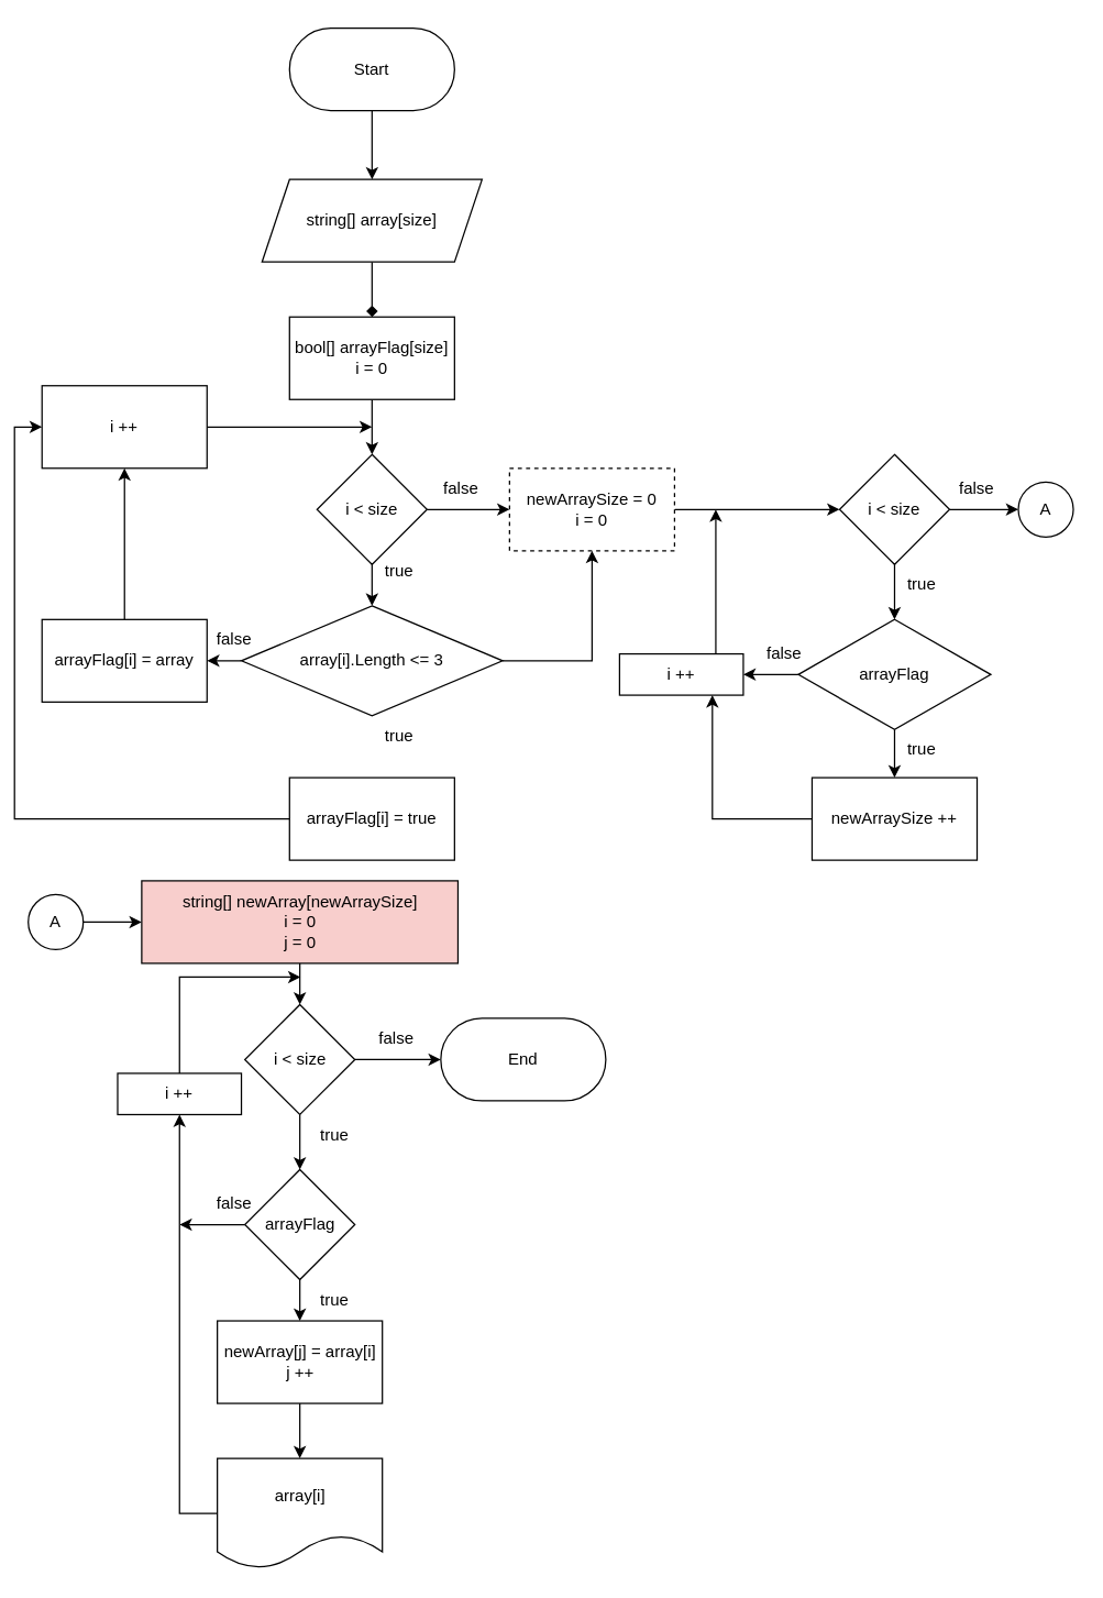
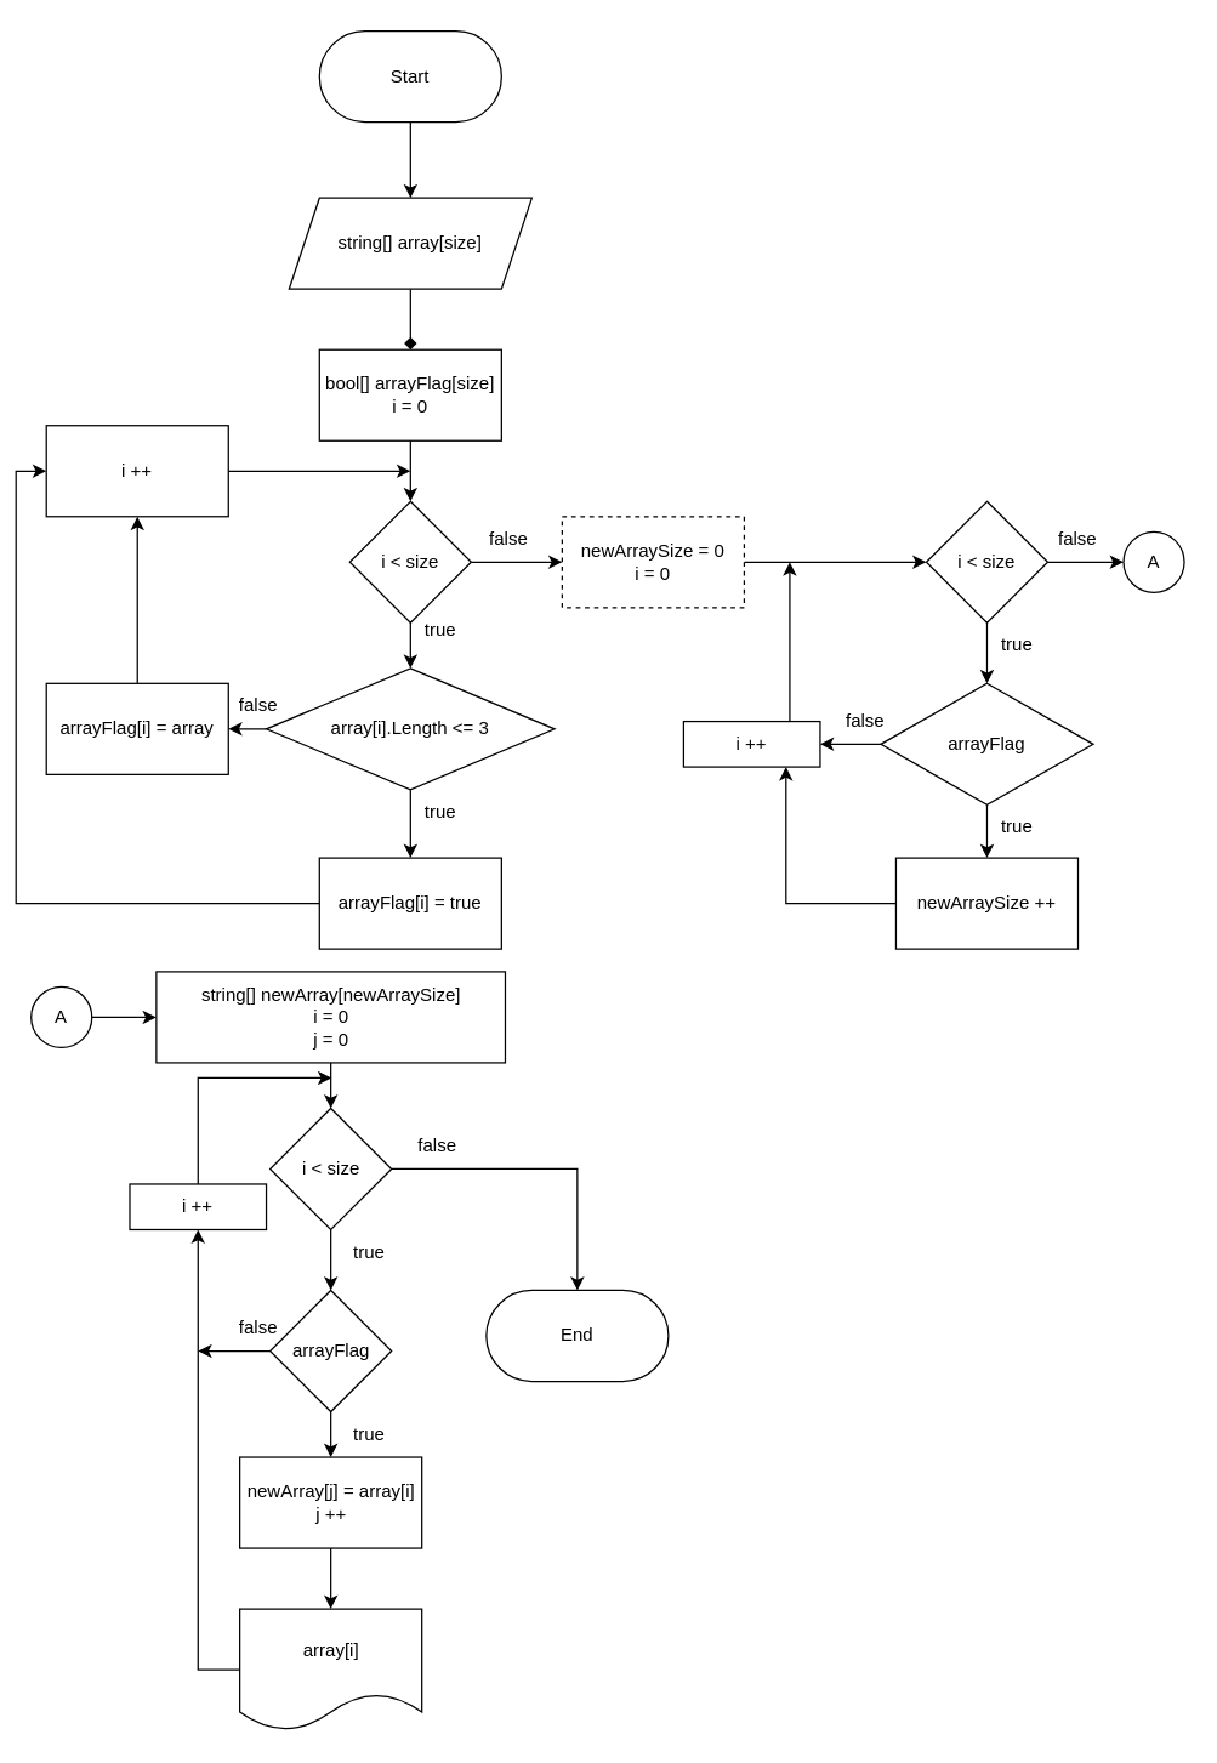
  <mxCell id="0" />
  <mxCell id="1" parent="0" />
  <mxCell id="2" value="" style="edgeStyle=orthogonalEdgeStyle;rounded=0;orthogonalLoop=1;jettySize=auto;html=1;" parent="1" source="3" target="5" edge="1"><mxGeometry relative="1" as="geometry" /></mxCell>
  <mxCell id="3" value="Start" style="rounded=1;whiteSpace=wrap;html=1;arcSize=50;" parent="1" vertex="1"><mxGeometry x="210" y="20" width="120" height="60" as="geometry" /></mxCell>
  <mxCell id="4" value="" style="edgeStyle=orthogonalEdgeStyle;rounded=0;orthogonalLoop=1;jettySize=auto;html=1;endArrow=diamond;" parent="1" source="5" target="7" edge="1"><mxGeometry relative="1" as="geometry" /></mxCell>
  <mxCell id="5" value="string[] array[size]" style="shape=parallelogram;perimeter=parallelogramPerimeter;whiteSpace=wrap;html=1;fixedSize=1;" parent="1" vertex="1"><mxGeometry x="190" y="130" width="160" height="60" as="geometry" /></mxCell>
  <mxCell id="6" value="" style="edgeStyle=orthogonalEdgeStyle;rounded=0;orthogonalLoop=1;jettySize=auto;html=1;" parent="1" source="7" target="10" edge="1"><mxGeometry relative="1" as="geometry" /></mxCell>
  <mxCell id="7" value="bool[] arrayFlag[size]&lt;br&gt;i = 0" style="whiteSpace=wrap;html=1;" parent="1" vertex="1"><mxGeometry x="210" y="230" width="120" height="60" as="geometry" /></mxCell>
  <mxCell id="8" value="" style="edgeStyle=orthogonalEdgeStyle;rounded=0;orthogonalLoop=1;jettySize=auto;html=1;" parent="1" source="10" target="13" edge="1"><mxGeometry relative="1" as="geometry" /></mxCell>
  <mxCell id="9" value="" style="edgeStyle=orthogonalEdgeStyle;rounded=0;orthogonalLoop=1;jettySize=auto;html=1;" parent="1" source="10" target="24" edge="1"><mxGeometry relative="1" as="geometry" /></mxCell>
  <mxCell id="10" value="i &amp;lt; size" style="rhombus;whiteSpace=wrap;html=1;" parent="1" vertex="1"><mxGeometry x="230" y="330" width="80" height="80" as="geometry" /></mxCell>
- <mxCell id="11" value="" style="edgeStyle=orthogonalEdgeStyle;rounded=0;orthogonalLoop=1;jettySize=auto;html=1;" parent="1" source="13" target="24" edge="1"><mxGeometry relative="1" as="geometry" /></mxCell>
+ <mxCell id="11" value="" style="edgeStyle=orthogonalEdgeStyle;rounded=0;orthogonalLoop=1;jettySize=auto;html=1;" parent="1" source="13" target="15" edge="1"><mxGeometry relative="1" as="geometry" /></mxCell>
  <mxCell id="12" value="" style="edgeStyle=orthogonalEdgeStyle;rounded=0;orthogonalLoop=1;jettySize=auto;html=1;" parent="1" source="13" target="17" edge="1"><mxGeometry relative="1" as="geometry" /></mxCell>
  <mxCell id="13" value="array[i].Length &amp;lt;= 3" style="rhombus;whiteSpace=wrap;html=1;" parent="1" vertex="1"><mxGeometry x="175" y="440" width="190" height="80" as="geometry" /></mxCell>
  <mxCell id="14" value="" style="edgeStyle=orthogonalEdgeStyle;rounded=0;orthogonalLoop=1;jettySize=auto;html=1;entryX=0;entryY=0.5;entryDx=0;entryDy=0;" parent="1" source="15" target="22" edge="1"><mxGeometry relative="1" as="geometry"><mxPoint x="130" y="595" as="targetPoint" /></mxGeometry></mxCell>
  <mxCell id="15" value="arrayFlag[i] = true" style="whiteSpace=wrap;html=1;" parent="1" vertex="1"><mxGeometry x="210" y="565" width="120" height="60" as="geometry" /></mxCell>
  <mxCell id="16" value="" style="edgeStyle=orthogonalEdgeStyle;rounded=0;orthogonalLoop=1;jettySize=auto;html=1;" parent="1" source="17" target="22" edge="1"><mxGeometry relative="1" as="geometry" /></mxCell>
  <mxCell id="17" value="arrayFlag[i] = array" style="whiteSpace=wrap;html=1;" parent="1" vertex="1"><mxGeometry x="30" y="450" width="120" height="60" as="geometry" /></mxCell>
  <mxCell id="18" value="true" style="text;html=1;strokeColor=none;fillColor=none;align=center;verticalAlign=middle;whiteSpace=wrap;rounded=0;" parent="1" vertex="1"><mxGeometry x="260" y="400" width="60" height="30" as="geometry" /></mxCell>
  <mxCell id="19" value="false" style="text;html=1;strokeColor=none;fillColor=none;align=center;verticalAlign=middle;whiteSpace=wrap;rounded=0;" parent="1" vertex="1"><mxGeometry x="140" y="450" width="60" height="30" as="geometry" /></mxCell>
  <mxCell id="20" value="true" style="text;html=1;strokeColor=none;fillColor=none;align=center;verticalAlign=middle;whiteSpace=wrap;rounded=0;" parent="1" vertex="1"><mxGeometry x="260" y="520" width="60" height="30" as="geometry" /></mxCell>
  <mxCell id="21" value="" style="edgeStyle=orthogonalEdgeStyle;rounded=0;orthogonalLoop=1;jettySize=auto;html=1;" parent="1" source="22" edge="1"><mxGeometry relative="1" as="geometry"><mxPoint x="270" y="310" as="targetPoint" /></mxGeometry></mxCell>
  <mxCell id="22" value="i ++" style="rounded=0;whiteSpace=wrap;html=1;" parent="1" vertex="1"><mxGeometry x="30" y="280" width="120" height="60" as="geometry" /></mxCell>
  <mxCell id="23" value="" style="edgeStyle=orthogonalEdgeStyle;rounded=0;orthogonalLoop=1;jettySize=auto;html=1;" parent="1" source="24" target="28" edge="1"><mxGeometry relative="1" as="geometry" /></mxCell>
  <mxCell id="24" value="newArraySize = 0&lt;br&gt;i = 0" style="whiteSpace=wrap;html=1;dashed=1;" parent="1" vertex="1"><mxGeometry x="370" y="340" width="120" height="60" as="geometry" /></mxCell>
  <mxCell id="25" value="false" style="text;html=1;strokeColor=none;fillColor=none;align=center;verticalAlign=middle;whiteSpace=wrap;rounded=0;" parent="1" vertex="1"><mxGeometry x="305" y="340" width="60" height="30" as="geometry" /></mxCell>
  <mxCell id="26" value="" style="edgeStyle=orthogonalEdgeStyle;rounded=0;orthogonalLoop=1;jettySize=auto;html=1;" parent="1" source="28" target="31" edge="1"><mxGeometry relative="1" as="geometry" /></mxCell>
  <mxCell id="27" value="" style="edgeStyle=orthogonalEdgeStyle;rounded=0;orthogonalLoop=1;jettySize=auto;html=1;" parent="1" source="28" target="54" edge="1"><mxGeometry relative="1" as="geometry" /></mxCell>
  <mxCell id="28" value="i &amp;lt; size" style="rhombus;whiteSpace=wrap;html=1;" parent="1" vertex="1"><mxGeometry x="610" y="330" width="80" height="80" as="geometry" /></mxCell>
  <mxCell id="29" value="" style="edgeStyle=orthogonalEdgeStyle;rounded=0;orthogonalLoop=1;jettySize=auto;html=1;" parent="1" source="31" target="33" edge="1"><mxGeometry relative="1" as="geometry" /></mxCell>
  <mxCell id="30" value="" style="edgeStyle=orthogonalEdgeStyle;rounded=0;orthogonalLoop=1;jettySize=auto;html=1;entryX=1;entryY=0.5;entryDx=0;entryDy=0;" parent="1" source="31" edge="1" target="59"><mxGeometry relative="1" as="geometry"><mxPoint x="530" y="490" as="targetPoint" /></mxGeometry></mxCell>
  <mxCell id="31" value="arrayFlag" style="rhombus;whiteSpace=wrap;html=1;" parent="1" vertex="1"><mxGeometry x="580" y="450" width="140" height="80" as="geometry" /></mxCell>
  <mxCell id="32" value="" style="edgeStyle=orthogonalEdgeStyle;rounded=0;orthogonalLoop=1;jettySize=auto;html=1;entryX=0.75;entryY=1;entryDx=0;entryDy=0;" parent="1" source="33" edge="1" target="59"><mxGeometry relative="1" as="geometry"><mxPoint x="460" y="520" as="targetPoint" /><Array as="points"><mxPoint x="518" y="595" /></Array></mxGeometry></mxCell>
  <mxCell id="33" value="newArraySize ++" style="whiteSpace=wrap;html=1;" parent="1" vertex="1"><mxGeometry x="590" y="565" width="120" height="60" as="geometry" /></mxCell>
  <mxCell id="34" value="true" style="text;html=1;strokeColor=none;fillColor=none;align=center;verticalAlign=middle;whiteSpace=wrap;rounded=0;" parent="1" vertex="1"><mxGeometry x="640" y="530" width="60" height="30" as="geometry" /></mxCell>
  <mxCell id="35" value="false" style="text;html=1;strokeColor=none;fillColor=none;align=center;verticalAlign=middle;whiteSpace=wrap;rounded=0;" parent="1" vertex="1"><mxGeometry x="540" y="460" width="60" height="30" as="geometry" /></mxCell>
  <mxCell id="36" value="true" style="text;html=1;strokeColor=none;fillColor=none;align=center;verticalAlign=middle;whiteSpace=wrap;rounded=0;" parent="1" vertex="1"><mxGeometry x="640" y="410" width="60" height="30" as="geometry" /></mxCell>
  <mxCell id="37" value="" style="edgeStyle=orthogonalEdgeStyle;rounded=0;orthogonalLoop=1;jettySize=auto;html=1;" parent="1" source="38" target="42" edge="1"><mxGeometry relative="1" as="geometry" /></mxCell>
- <mxCell id="38" value="string[] newArray[newArraySize]&lt;br&gt;i = 0&lt;br&gt;j = 0" style="whiteSpace=wrap;html=1;fillColor=#f8cecc;" parent="1" vertex="1"><mxGeometry x="102.5" y="640" width="230" height="60" as="geometry" /></mxCell>
+ <mxCell id="38" value="string[] newArray[newArraySize]&lt;br&gt;i = 0&lt;br&gt;j = 0" style="whiteSpace=wrap;html=1;" parent="1" vertex="1"><mxGeometry x="102.5" y="640" width="230" height="60" as="geometry" /></mxCell>
  <mxCell id="39" value="false" style="text;html=1;strokeColor=none;fillColor=none;align=center;verticalAlign=middle;whiteSpace=wrap;rounded=0;" parent="1" vertex="1"><mxGeometry x="680" y="340" width="60" height="30" as="geometry" /></mxCell>
  <mxCell id="40" value="" style="edgeStyle=orthogonalEdgeStyle;rounded=0;orthogonalLoop=1;jettySize=auto;html=1;" parent="1" source="42" target="45" edge="1"><mxGeometry relative="1" as="geometry" /></mxCell>
  <mxCell id="41" value="" style="edgeStyle=orthogonalEdgeStyle;rounded=0;orthogonalLoop=1;jettySize=auto;html=1;" edge="1" parent="1" source="42" target="53"><mxGeometry relative="1" as="geometry" /></mxCell>
  <mxCell id="42" value="i &amp;lt; size" style="rhombus;whiteSpace=wrap;html=1;" parent="1" vertex="1"><mxGeometry x="177.5" y="730" width="80" height="80" as="geometry" /></mxCell>
  <mxCell id="43" value="" style="edgeStyle=orthogonalEdgeStyle;rounded=0;orthogonalLoop=1;jettySize=auto;html=1;" parent="1" source="45" target="48" edge="1"><mxGeometry relative="1" as="geometry" /></mxCell>
  <mxCell id="44" value="" style="edgeStyle=orthogonalEdgeStyle;rounded=0;orthogonalLoop=1;jettySize=auto;html=1;" parent="1" source="45" edge="1"><mxGeometry relative="1" as="geometry"><mxPoint x="130" y="890" as="targetPoint" /></mxGeometry></mxCell>
  <mxCell id="45" value="arrayFlag" style="rhombus;whiteSpace=wrap;html=1;" parent="1" vertex="1"><mxGeometry x="177.5" y="850" width="80" height="80" as="geometry" /></mxCell>
  <mxCell id="46" value="true" style="text;html=1;strokeColor=none;fillColor=none;align=center;verticalAlign=middle;whiteSpace=wrap;rounded=0;" parent="1" vertex="1"><mxGeometry x="212.5" y="930" width="60" height="30" as="geometry" /></mxCell>
  <mxCell id="47" value="" style="edgeStyle=orthogonalEdgeStyle;rounded=0;orthogonalLoop=1;jettySize=auto;html=1;" parent="1" source="48" target="52" edge="1"><mxGeometry relative="1" as="geometry" /></mxCell>
  <mxCell id="48" value="newArray[j] = array[i]&lt;br&gt;j ++" style="whiteSpace=wrap;html=1;" parent="1" vertex="1"><mxGeometry x="157.5" y="960" width="120" height="60" as="geometry" /></mxCell>
  <mxCell id="49" value="false" style="text;html=1;strokeColor=none;fillColor=none;align=center;verticalAlign=middle;whiteSpace=wrap;rounded=0;" parent="1" vertex="1"><mxGeometry x="140" y="860" width="60" height="30" as="geometry" /></mxCell>
  <mxCell id="50" value="true" style="text;html=1;strokeColor=none;fillColor=none;align=center;verticalAlign=middle;whiteSpace=wrap;rounded=0;" parent="1" vertex="1"><mxGeometry x="212.5" y="810" width="60" height="30" as="geometry" /></mxCell>
  <mxCell id="51" value="" style="edgeStyle=orthogonalEdgeStyle;rounded=0;orthogonalLoop=1;jettySize=auto;html=1;entryX=0.5;entryY=1;entryDx=0;entryDy=0;" edge="1" parent="1" source="52" target="61"><mxGeometry relative="1" as="geometry"><mxPoint x="217.5" y="1220" as="targetPoint" /><Array as="points"><mxPoint x="130" y="1100" /></Array></mxGeometry></mxCell>
  <mxCell id="52" value="array[i]" style="shape=document;whiteSpace=wrap;html=1;boundedLbl=1;" parent="1" vertex="1"><mxGeometry x="157.5" y="1060" width="120" height="80" as="geometry" /></mxCell>
- <mxCell id="53" value="End" style="rounded=1;whiteSpace=wrap;html=1;arcSize=50;" parent="1" vertex="1"><mxGeometry x="320" y="740" width="120" height="60" as="geometry" /></mxCell>
+ <mxCell id="53" value="End" style="rounded=1;whiteSpace=wrap;html=1;arcSize=50;" parent="1" vertex="1"><mxGeometry x="320" y="850" width="120" height="60" as="geometry" /></mxCell>
  <mxCell id="54" value="A" style="ellipse;whiteSpace=wrap;html=1;" parent="1" vertex="1"><mxGeometry x="740" y="350" width="40" height="40" as="geometry" /></mxCell>
  <mxCell id="55" value="" style="edgeStyle=orthogonalEdgeStyle;rounded=0;orthogonalLoop=1;jettySize=auto;html=1;entryX=0;entryY=0.5;entryDx=0;entryDy=0;" parent="1" source="56" target="38" edge="1"><mxGeometry relative="1" as="geometry"><mxPoint x="90" y="680" as="targetPoint" /></mxGeometry></mxCell>
  <mxCell id="56" value="A" style="ellipse;whiteSpace=wrap;html=1;" parent="1" vertex="1"><mxGeometry x="20" y="650" width="40" height="40" as="geometry" /></mxCell>
  <mxCell id="57" value="false" style="text;html=1;strokeColor=none;fillColor=none;align=center;verticalAlign=middle;whiteSpace=wrap;rounded=0;" vertex="1" parent="1"><mxGeometry x="257.5" y="740" width="60" height="30" as="geometry" /></mxCell>
  <mxCell id="58" value="" style="edgeStyle=orthogonalEdgeStyle;rounded=0;orthogonalLoop=1;jettySize=auto;html=1;" edge="1" parent="1" source="59"><mxGeometry relative="1" as="geometry"><mxPoint x="520" y="370" as="targetPoint" /><Array as="points"><mxPoint x="520" y="440" /><mxPoint x="520" y="440" /></Array></mxGeometry></mxCell>
  <mxCell id="59" value="i ++" style="rounded=0;whiteSpace=wrap;html=1;" vertex="1" parent="1"><mxGeometry x="450" y="475" width="90" height="30" as="geometry" /></mxCell>
  <mxCell id="60" value="" style="edgeStyle=orthogonalEdgeStyle;rounded=0;orthogonalLoop=1;jettySize=auto;html=1;" edge="1" parent="1" source="61"><mxGeometry relative="1" as="geometry"><mxPoint x="218" y="710" as="targetPoint" /><Array as="points"><mxPoint x="130" y="710" /></Array></mxGeometry></mxCell>
  <mxCell id="61" value="i ++" style="rounded=0;whiteSpace=wrap;html=1;" vertex="1" parent="1"><mxGeometry x="85" y="780" width="90" height="30" as="geometry" /></mxCell>
